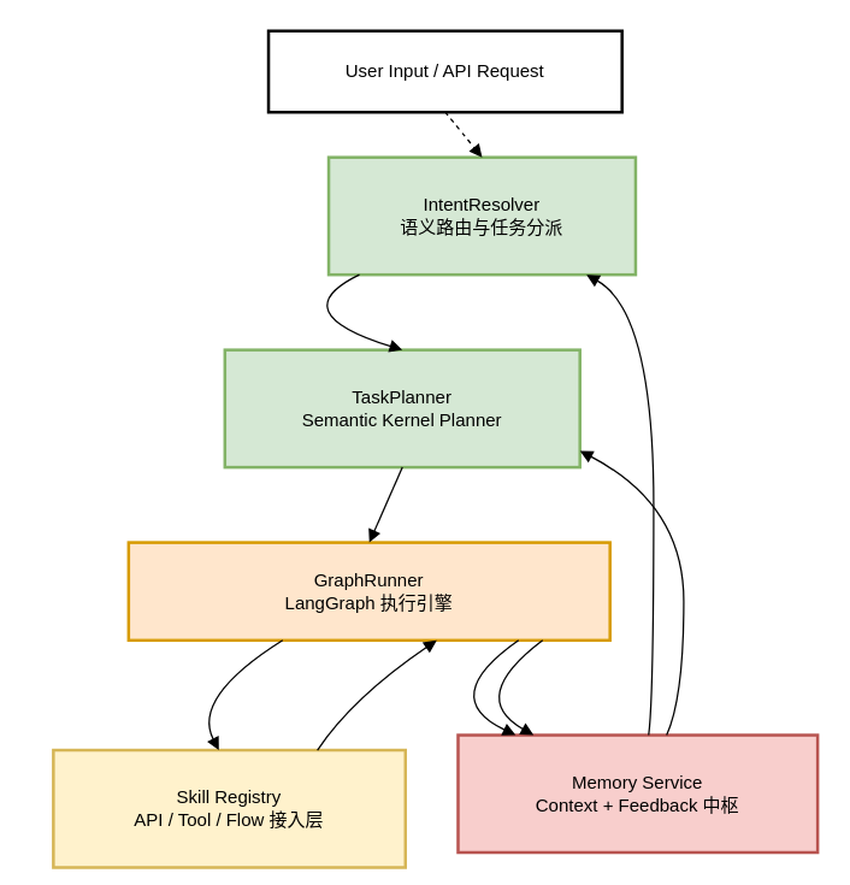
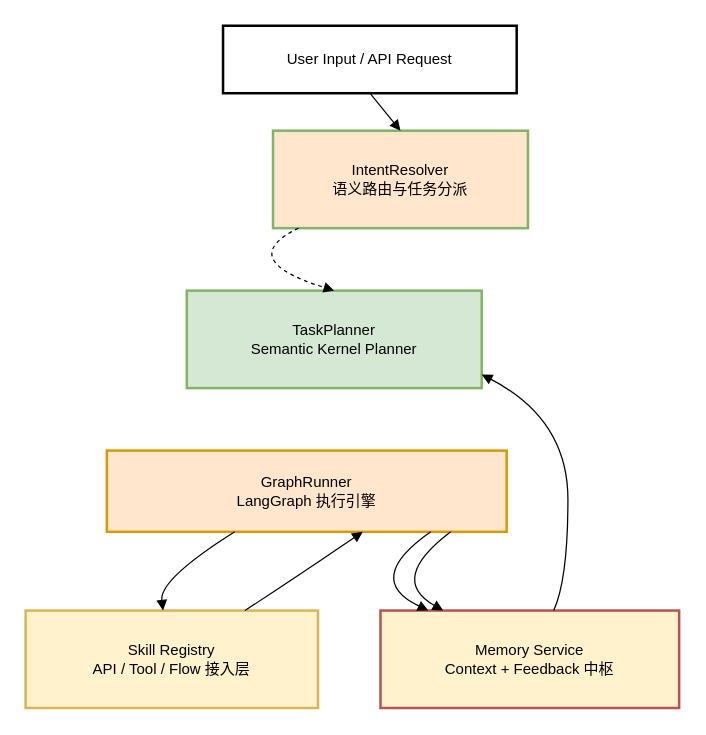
  <mxCell id="0" />
  <mxCell id="1" parent="0" />
  <mxCell id="2" value="User Input / API Request" style="whiteSpace=wrap;strokeWidth=2;" vertex="1" parent="1"><mxGeometry x="178" y="20" width="235" height="54" as="geometry" /></mxCell>
- <mxCell id="3" value="IntentResolver&#10;语义路由与任务分派" style="whiteSpace=wrap;strokeWidth=2;fillColor=#d5e8d4;strokeColor=#82b366;" vertex="1" parent="1"><mxGeometry x="218" y="104" width="204" height="78" as="geometry" /></mxCell>
+ <mxCell id="3" value="IntentResolver&#10;语义路由与任务分派" style="whiteSpace=wrap;strokeWidth=2;fillColor=#ffe6cc;strokeColor=#82b366;" vertex="1" parent="1"><mxGeometry x="218" y="104" width="204" height="78" as="geometry" /></mxCell>
  <mxCell id="4" value="TaskPlanner&#10;Semantic Kernel Planner" style="whiteSpace=wrap;strokeWidth=2;fillColor=#d5e8d4;strokeColor=#82b366;" vertex="1" parent="1"><mxGeometry x="149" y="232" width="236" height="78" as="geometry" /></mxCell>
  <mxCell id="5" value="GraphRunner&#10;LangGraph 执行引擎" style="whiteSpace=wrap;strokeWidth=2;fillColor=#ffe6cc;strokeColor=#d79b00;" vertex="1" parent="1"><mxGeometry x="85" y="360" width="320" height="65" as="geometry" /></mxCell>
- <mxCell id="6" value="Skill Registry&#10;API / Tool / Flow 接入层" style="whiteSpace=wrap;strokeWidth=2;fillColor=#fff2cc;strokeColor=#d6b656;" vertex="1" parent="1"><mxGeometry x="35" y="498" width="234" height="78" as="geometry" /></mxCell>
- <mxCell id="7" value="Memory Service&#10;Context + Feedback 中枢" style="whiteSpace=wrap;strokeWidth=2;fillColor=#f8cecc;strokeColor=#b85450;" vertex="1" parent="1"><mxGeometry x="304" y="488" width="239" height="78" as="geometry" /></mxCell>
- <mxCell id="8" value="" style="curved=1;startArrow=none;endArrow=block;exitX=0.5;exitY=1;entryX=0.5;entryY=0;rounded=0;dashed=1;" edge="1" parent="1" source="2" target="3"><mxGeometry relative="1" as="geometry"><Array as="points" /></mxGeometry></mxCell>
- <mxCell id="9" value="" style="curved=1;startArrow=none;endArrow=block;exitX=0.1;exitY=1;entryX=0.5;entryY=0;rounded=0;" edge="1" parent="1" source="3" target="4"><mxGeometry relative="1" as="geometry"><Array as="points"><mxPoint x="187" y="207" /></Array></mxGeometry></mxCell>
- <mxCell id="10" value="" style="curved=1;startArrow=none;endArrow=block;exitX=0.5;exitY=1;entryX=0.5;entryY=0;rounded=0;" edge="1" parent="1" source="4" target="5"><mxGeometry relative="1" as="geometry"><Array as="points" /></mxGeometry></mxCell>
+ <mxCell id="6" value="Skill Registry&#10;API / Tool / Flow 接入层" style="whiteSpace=wrap;strokeWidth=2;fillColor=#fff2cc;strokeColor=#d6b656;" vertex="1" parent="1"><mxGeometry x="20" y="488" width="234" height="78" as="geometry" /></mxCell>
+ <mxCell id="7" value="Memory Service&#10;Context + Feedback 中枢" style="whiteSpace=wrap;strokeWidth=2;fillColor=#fff2cc;strokeColor=#b85450;" vertex="1" parent="1"><mxGeometry x="304" y="488" width="239" height="78" as="geometry" /></mxCell>
+ <mxCell id="8" value="" style="curved=1;startArrow=none;endArrow=block;exitX=0.5;exitY=1;entryX=0.5;entryY=0;rounded=0;" edge="1" parent="1" source="2" target="3"><mxGeometry relative="1" as="geometry"><Array as="points" /></mxGeometry></mxCell>
+ <mxCell id="9" value="" style="curved=1;startArrow=none;endArrow=block;exitX=0.1;exitY=1;entryX=0.5;entryY=0;rounded=0;dashed=1;" edge="1" parent="1" source="3" target="4"><mxGeometry relative="1" as="geometry"><Array as="points"><mxPoint x="187" y="207" /></Array></mxGeometry></mxCell>
  <mxCell id="11" value="" style="curved=1;startArrow=none;endArrow=block;exitX=0.32;exitY=1;entryX=0.47;entryY=0;rounded=0;" edge="1" parent="1" source="5" target="6"><mxGeometry relative="1" as="geometry"><Array as="points"><mxPoint x="127" y="463" /></Array></mxGeometry></mxCell>
  <mxCell id="12" value="" style="curved=1;startArrow=none;endArrow=block;exitX=0.75;exitY=0;entryX=0.64;entryY=1;rounded=0;" edge="1" parent="1" source="6" target="5"><mxGeometry relative="1" as="geometry"><Array as="points"><mxPoint x="234" y="463" /></Array></mxGeometry></mxCell>
  <mxCell id="13" value="" style="curved=1;startArrow=none;endArrow=block;exitX=0.81;exitY=1;entryX=0.16;entryY=0;rounded=0;" edge="1" parent="1" source="5" target="7"><mxGeometry relative="1" as="geometry"><Array as="points"><mxPoint x="290" y="463" /></Array></mxGeometry></mxCell>
- <mxCell id="14" value="" style="curved=1;startArrow=none;endArrow=block;exitX=0.53;exitY=0;entryX=0.84;entryY=1;rounded=0;" edge="1" parent="1" source="7" target="3"><mxGeometry relative="1" as="geometry"><Array as="points"><mxPoint x="434" y="463" /><mxPoint x="434" y="207" /></Array></mxGeometry></mxCell>
  <mxCell id="15" value="" style="curved=1;startArrow=none;endArrow=block;exitX=0.58;exitY=0;entryX=1;entryY=0.86;rounded=0;" edge="1" parent="1" source="7" target="4"><mxGeometry relative="1" as="geometry"><Array as="points"><mxPoint x="454" y="463" /><mxPoint x="454" y="335" /></Array></mxGeometry></mxCell>
  <mxCell id="16" value="" style="curved=1;startArrow=none;endArrow=block;exitX=0.86;exitY=1;entryX=0.21;entryY=0;rounded=0;" edge="1" parent="1" source="5" target="7"><mxGeometry relative="1" as="geometry"><Array as="points"><mxPoint x="310" y="463" /></Array></mxGeometry></mxCell>
